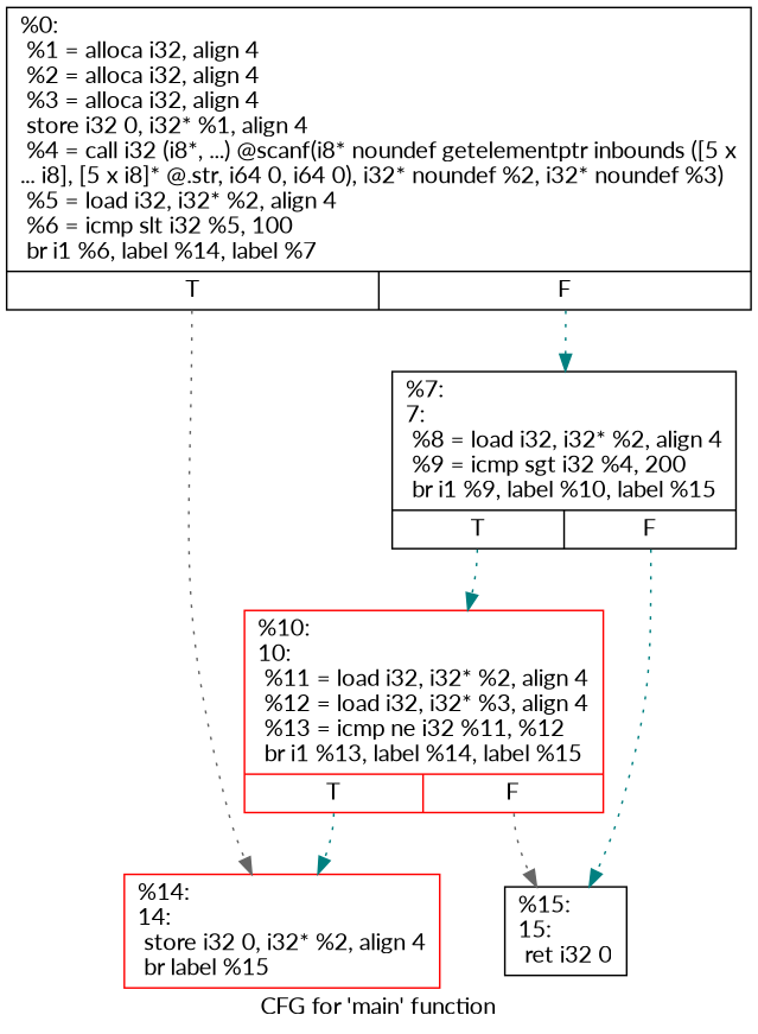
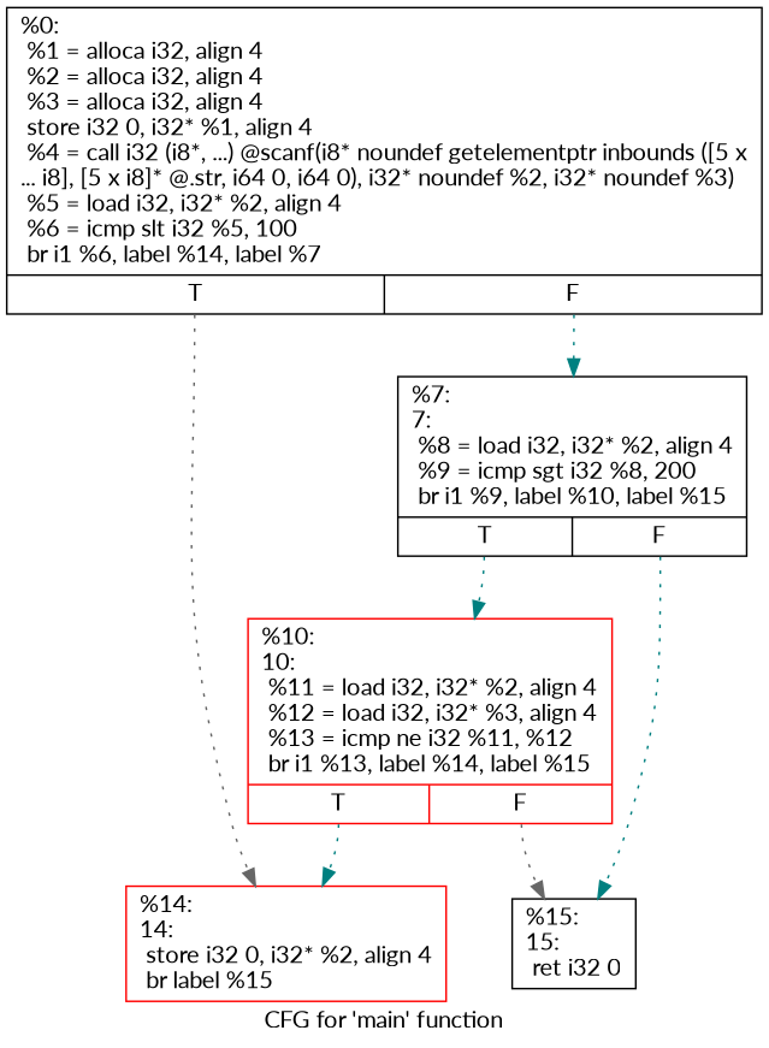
  digraph {
    fontname=Lato
    label="CFG for 'main' function"
    node [color=black fontname=Lato shape=record]
    edge [color=teal fontname=Lato style=dotted tailport=s0]
    n1 [label="{%0:\l  %1 = alloca i32, align 4\l  %2 = alloca i32, align 4\l  %3 = alloca i32, align 4\l  store i32 0, i32* %1, align 4\l  %4 = call i32 (i8*, ...) @scanf(i8* noundef getelementptr inbounds ([5 x\l... i8], [5 x i8]* @.str, i64 0, i64 0), i32* noundef %2, i32* noundef %3)\l  %5 = load i32, i32* %2, align 4\l  %6 = icmp slt i32 %5, 100\l  br i1 %6, label %14, label %7\l|{<s0>T|<s1>F}}"]
    n2 [color=red label="{%14:\l14:                                               \l  store i32 0, i32* %2, align 4\l  br label %15\l}"]
-   n3 [label="{%7:\l7:                                                \l  %8 = load i32, i32* %2, align 4\l  %9 = icmp sgt i32 %4, 200\l  br i1 %9, label %10, label %15\l|{<s0>T|<s1>F}}"]
+   n3 [label="{%7:\l7:                                                \l  %8 = load i32, i32* %2, align 4\l  %9 = icmp sgt i32 %8, 200\l  br i1 %9, label %10, label %15\l|{<s0>T|<s1>F}}"]
    n4 [label="{%15:\l15:                                               \l  ret i32 0\l}"]
    n5 [color=red label="{%10:\l10:                                               \l  %11 = load i32, i32* %2, align 4\l  %12 = load i32, i32* %3, align 4\l  %13 = icmp ne i32 %11, %12\l  br i1 %13, label %14, label %15\l|{<s0>T|<s1>F}}"]
    n1 -> n2 [color=gray40]
    n1 -> n3 [tailport=s1]
    n3 -> n4 [tailport=s1]
    n3 -> n5
    n5 -> n2
    n5 -> n4 [color=gray40 tailport=s1]
  }
